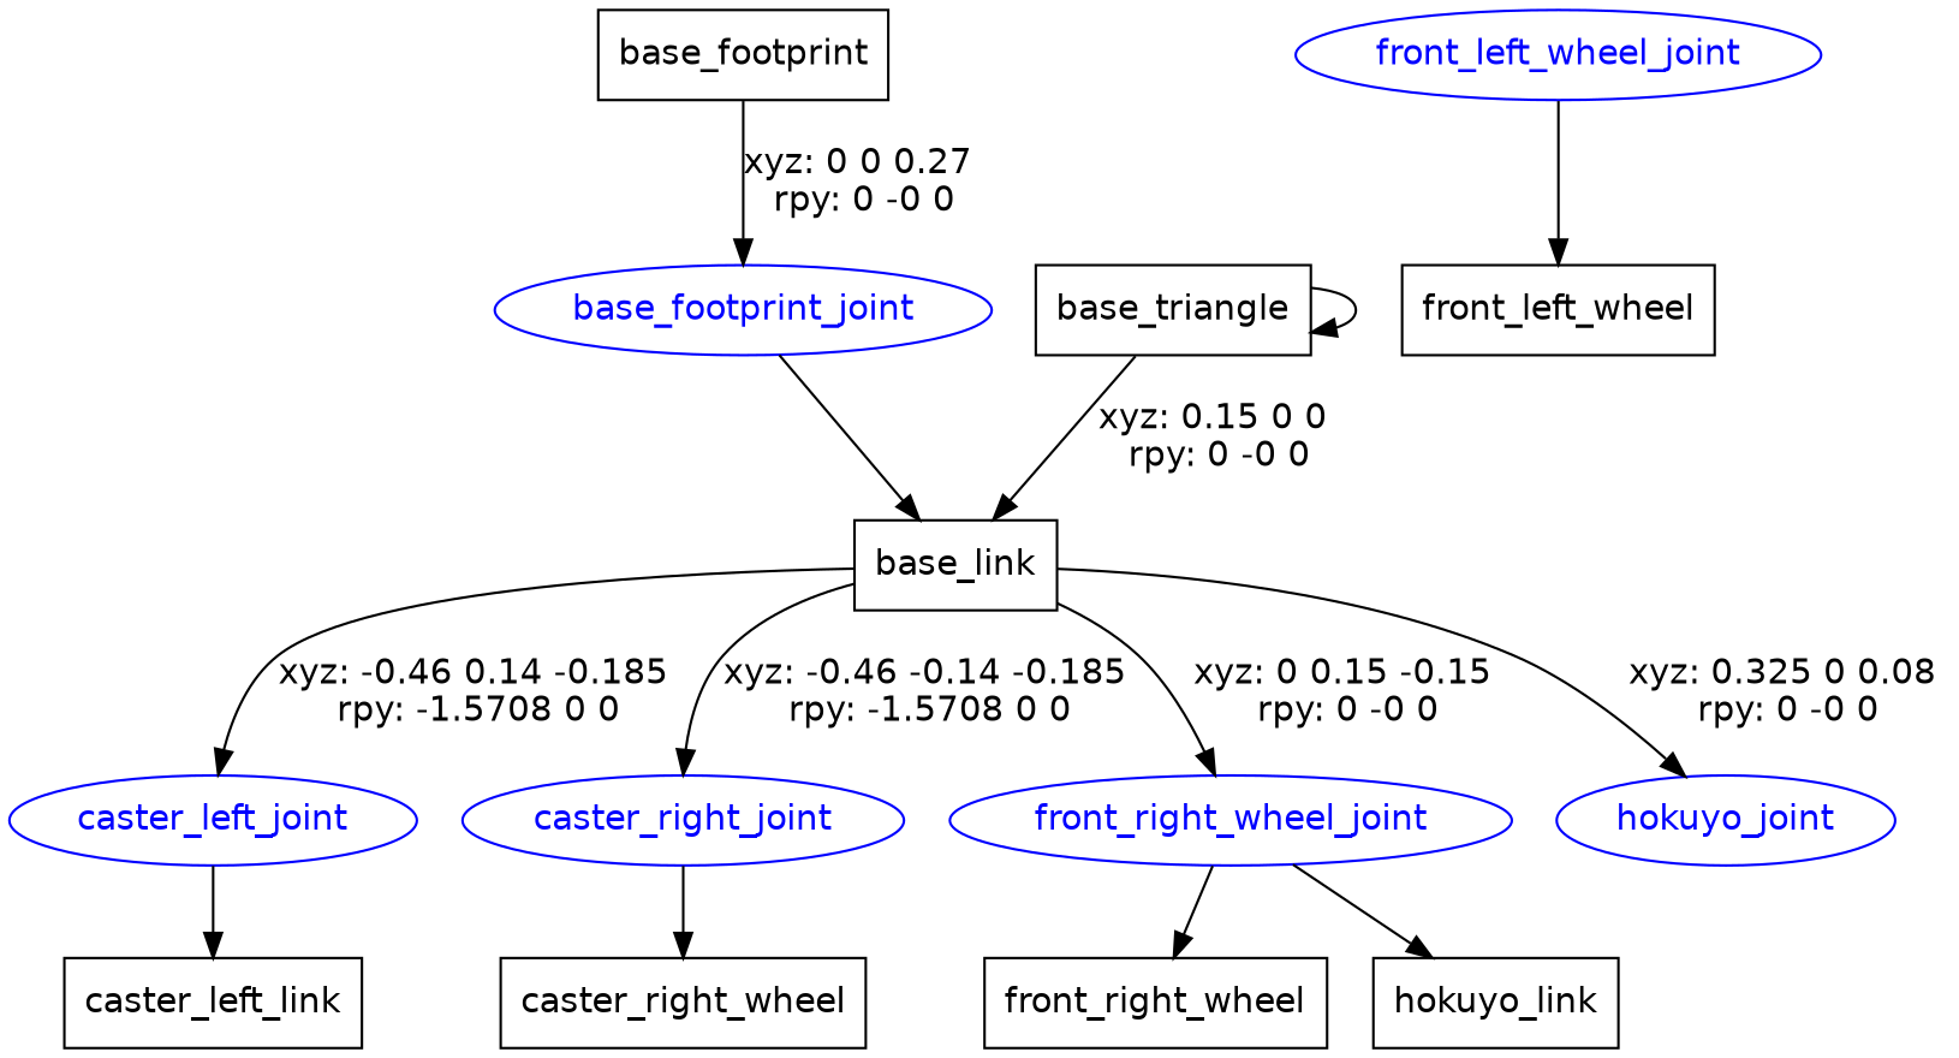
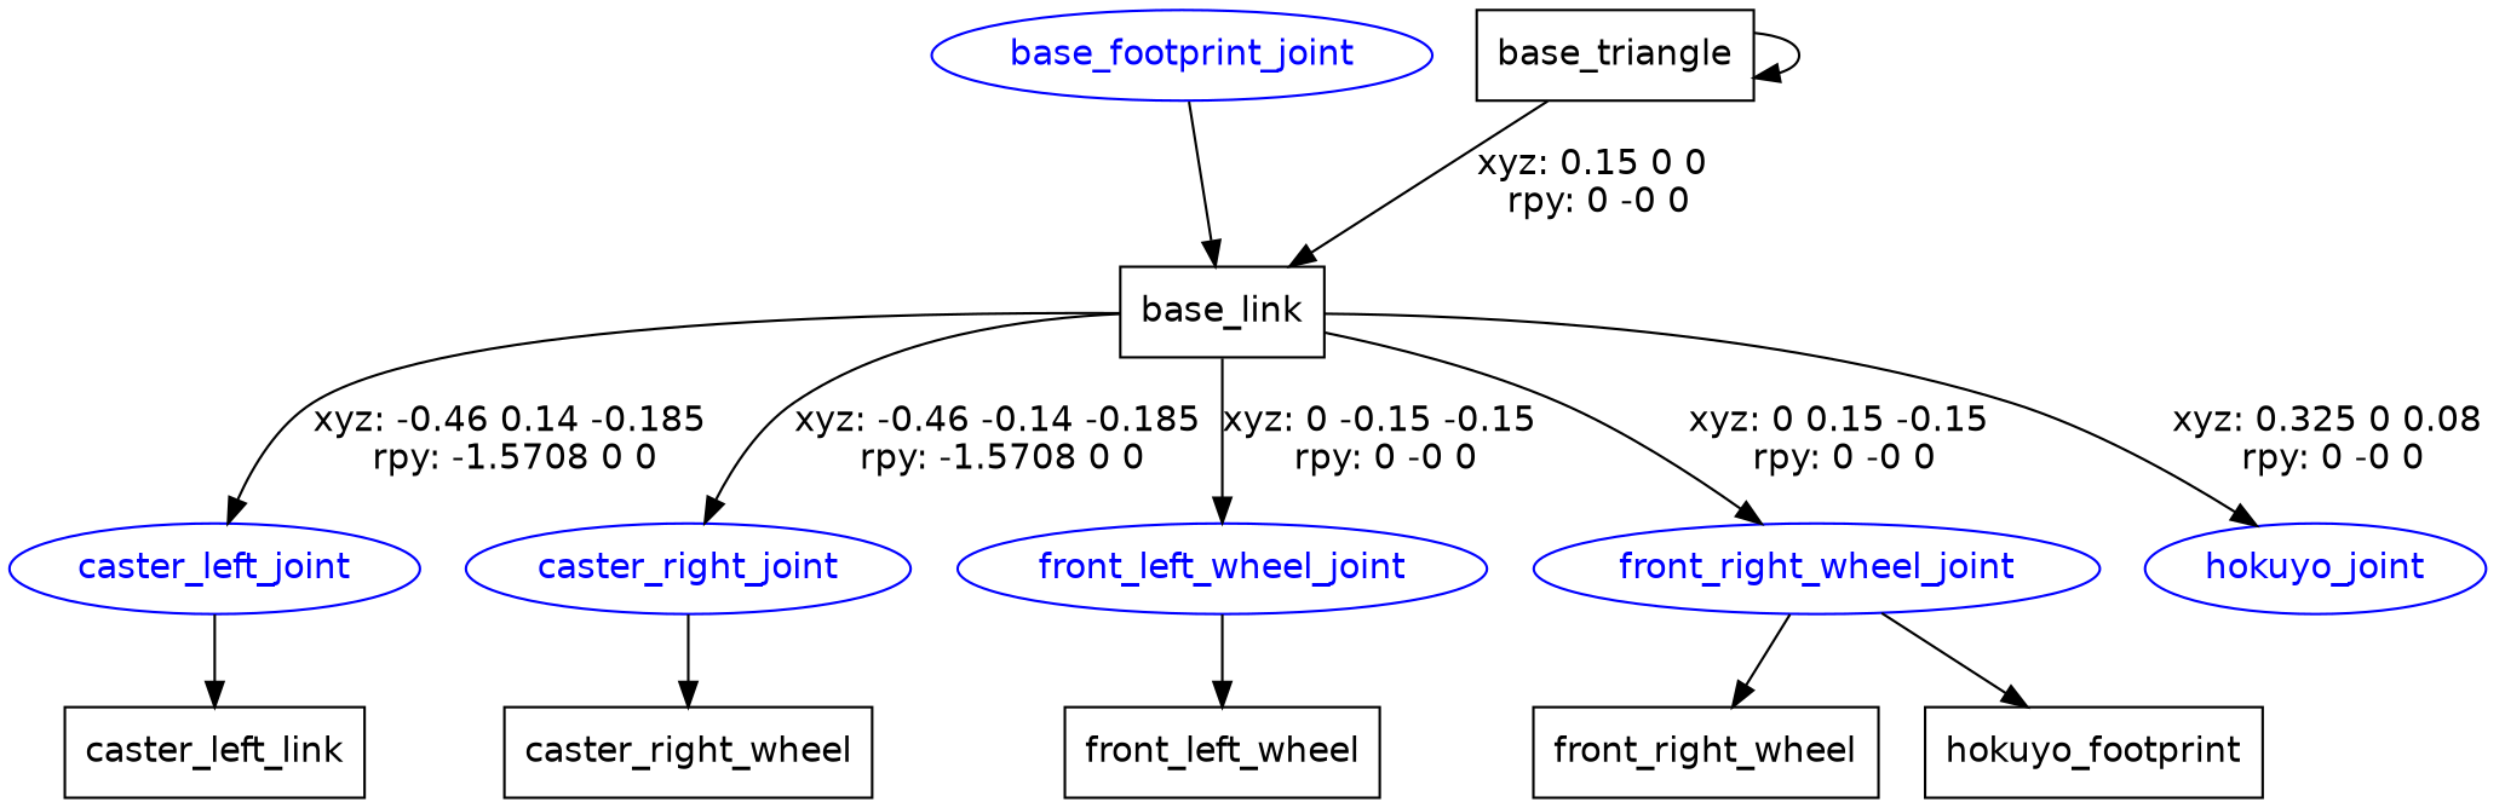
  digraph {
    fontname="DejaVu Sans"
    node [fontname="DejaVu Sans" shape=box]
    edge [fontname="DejaVu Sans"]
-   n1 [label=base_footprint]
    base_footprint_joint [color=blue fontcolor=blue shape=ellipse]
    n3 [label=base_link]
    caster_left_joint [color=blue fontcolor=blue shape=ellipse]
    caster_right_joint [color=blue fontcolor=blue shape=ellipse]
    front_left_wheel_joint [color=blue fontcolor=blue shape=ellipse]
    front_right_wheel_joint [color=blue fontcolor=blue shape=ellipse]
    hokuyo_joint [color=blue fontcolor=blue shape=ellipse]
    n9 [label=base_triangle]
    n10 [label=caster_left_link]
    n11 [label=caster_right_wheel]
    n12 [label=front_left_wheel]
    n13 [label=front_right_wheel]
-   n14 [label=hokuyo_link]
-   n1 -> base_footprint_joint [label="xyz: 0 0 0.27 \nrpy: 0 -0 0"]
+   n14 [label=hokuyo_footprint]
    base_footprint_joint -> n3
    n3 -> caster_left_joint [label="xyz: -0.46 0.14 -0.185 \nrpy: -1.5708 0 0"]
    n3 -> caster_right_joint [label="xyz: -0.46 -0.14 -0.185 \nrpy: -1.5708 0 0"]
+   n3 -> front_left_wheel_joint [label="xyz: 0 -0.15 -0.15 \nrpy: 0 -0 0"]
    n3 -> front_right_wheel_joint [label="xyz: 0 0.15 -0.15 \nrpy: 0 -0 0"]
    n3 -> hokuyo_joint [label="xyz: 0.325 0 0.08 \nrpy: 0 -0 0"]
    caster_left_joint -> n10
    caster_right_joint -> n11
    front_left_wheel_joint -> n12
    front_right_wheel_joint -> n13
    front_right_wheel_joint -> n14
    n9 -> n3 [label="xyz: 0.15 0 0 \nrpy: 0 -0 0"]
    n9 -> n9
  }
